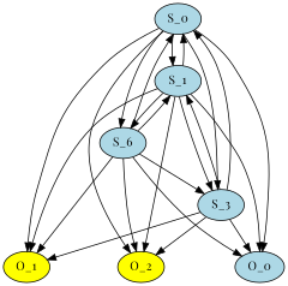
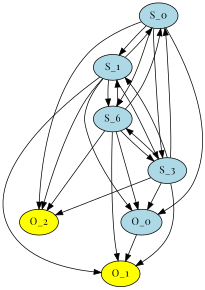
  digraph {
    fontname="Playfair Display"
    node [fillcolor=lightblue fontname="Playfair Display" style=filled]
    edge [fontname="Playfair Display"]
    n1 [label=S_0]
    n2 [label=S_1]
    n3 [label=S_6]
    n4 [label=S_3]
    n5 [label=O_0]
    n6 [fillcolor=yellow label=O_1]
    n7 [fillcolor=yellow label=O_2]
    n1 -> n2
    n1 -> n3
    n1 -> n4
    n1 -> n5
-   n1 -> n6
+   n5 -> n6
    n1 -> n7
    n2 -> n1
    n2 -> n3
    n2 -> n4
    n2 -> n5
    n2 -> n6
    n2 -> n7
    n3 -> n1
    n3 -> n2
    n3 -> n4
    n3 -> n5
    n3 -> n6
    n3 -> n7
    n4 -> n1
    n4 -> n2
+   n4 -> n3
    n4 -> n5
    n4 -> n6
    n4 -> n7
  }
